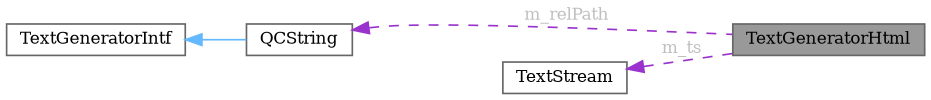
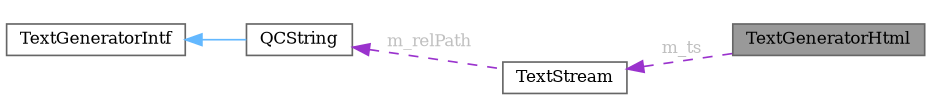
  digraph {
    fontname="DejaVu Serif"
    rankdir=LR
    node [color=gray40 fillcolor=white fontname="DejaVu Serif" fontsize=10 shape=box style=filled]
    edge [color=darkorchid3 dir=back fontname="DejaVu Serif" fontsize=10 labelfontname=Helvetica labelfontsize=10 style=dashed fontcolor=grey]
    n1 [fillcolor=grey60 fontcolor=black height=0.2 label=TextGeneratorHtml width=0.4]
    n2 [height=0.2 label=TextGeneratorIntf width=0.4]
    n3 [height=0.2 label=QCString width=0.4]
    n4 [height=0.2 label=TextStream width=0.4]
    n2 -> n3 [color=steelblue1 style=solid fontcolor=""]
-   n3 -> n1 [label=" m_relPath"]
+   n3 -> n4 [label=" m_relPath"]
    n4 -> n1 [label=" m_ts"]
  }
